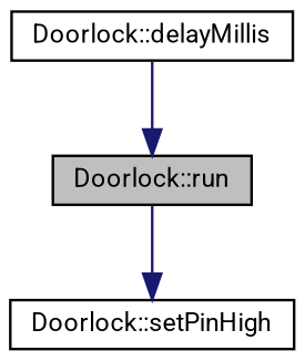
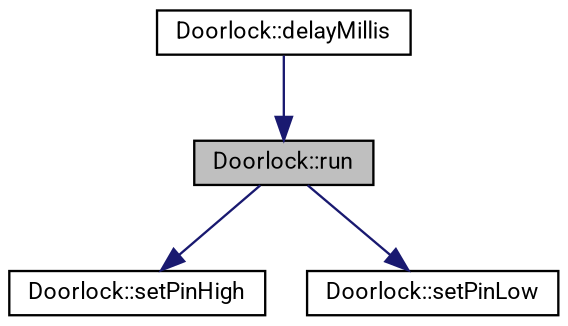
  digraph {
    fontname=Roboto
    rankdir=TB
    node [color=black fillcolor=white fontname=Roboto fontsize=10 shape=record style=filled]
    edge [color=midnightblue fontname=Roboto fontsize=10 labelfontname=Helvetica labelfontsize=10 style=solid]
    n1 [fillcolor=grey75 fontcolor=black height=0.2 label="Doorlock::run" width=0.4]
    n2 [height=0.2 label="Doorlock::setPinHigh" width=0.4]
+   n3 [height=0.2 label="Doorlock::setPinLow" width=0.4]
    n4 [height=0.2 label="Doorlock::delayMillis" width=0.4]
    n1 -> n2
+   n1 -> n3
    n4 -> n1
  }
